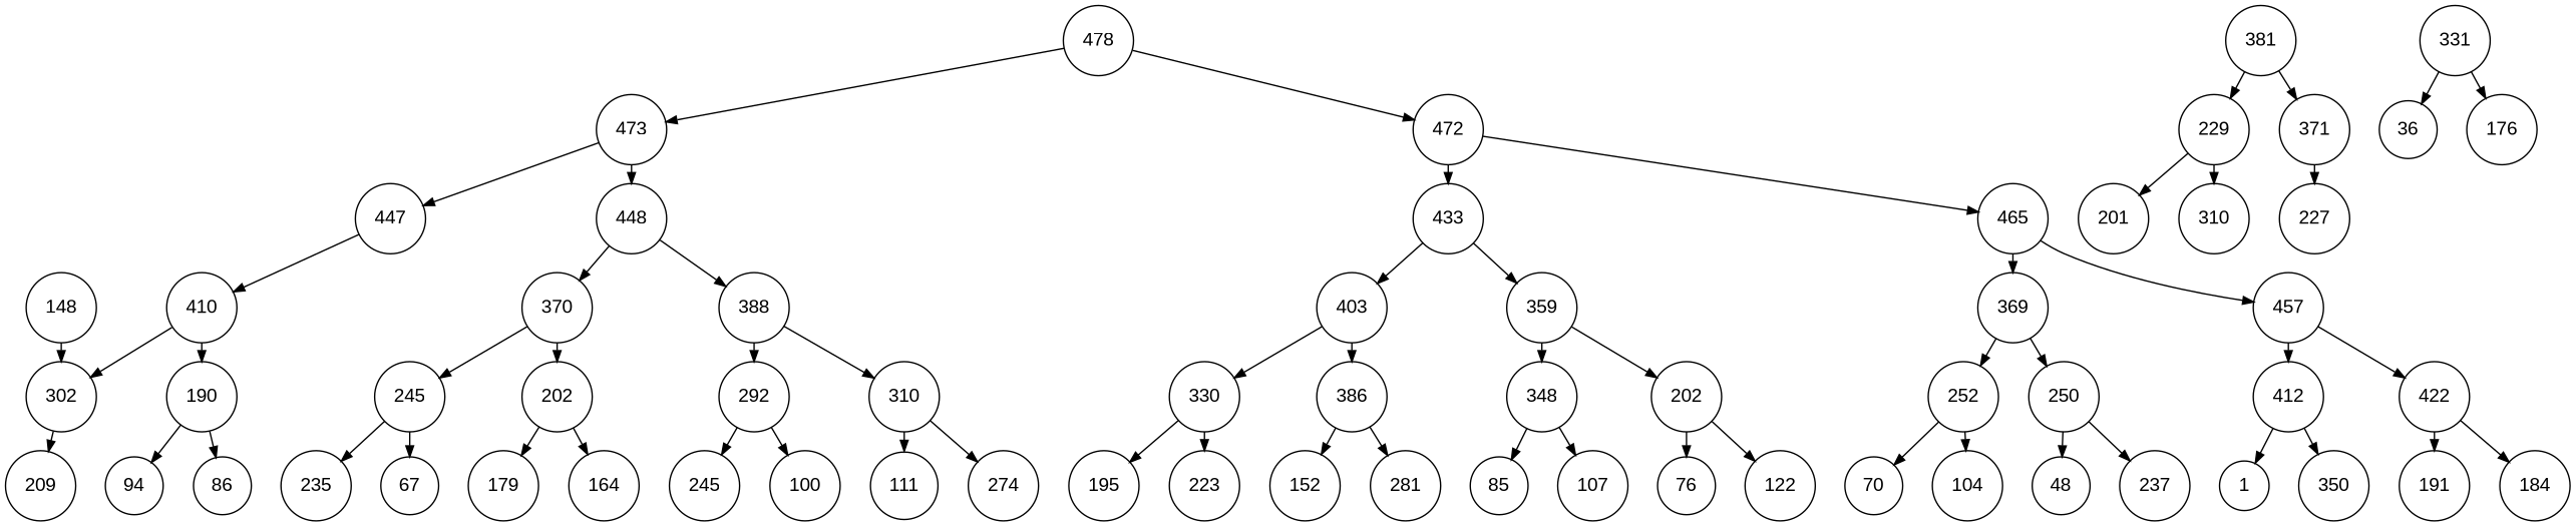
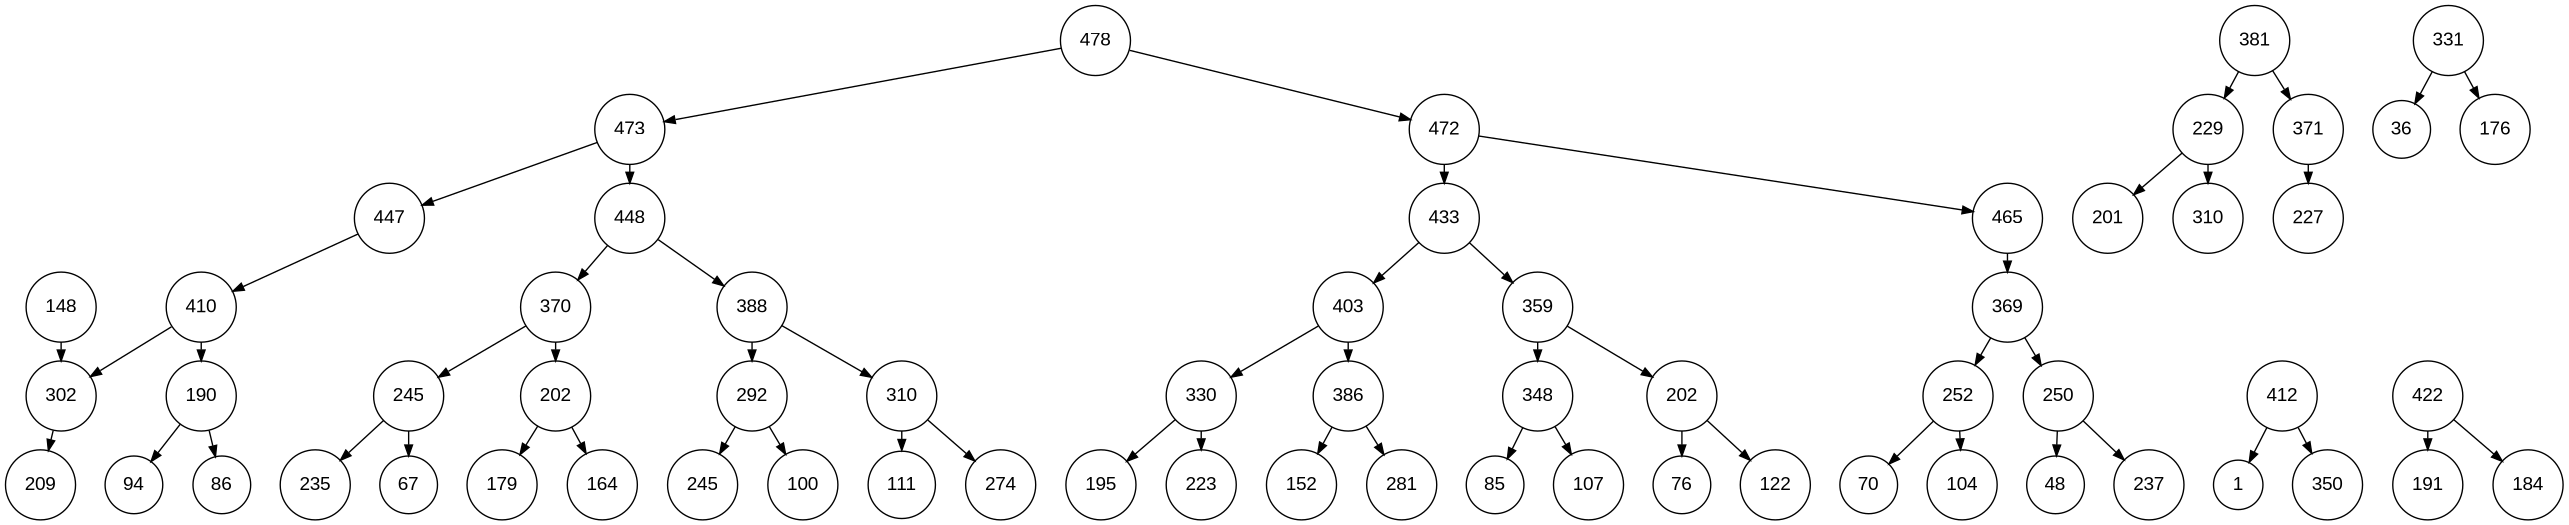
  digraph {
    fontname="Liberation Sans"
    nodesep=0.3
    ranksep=0.2
    node [fontname="Liberation Sans" shape=circle]
    edge [arrowsize=0.8 fontname="Liberation Sans"]
    n1 [label=478]
    n2 [label=473]
    n3 [label=472]
    n4 [label=447]
    n5 [label=448]
    n6 [label=433]
    n7 [label=465]
    n8 [label=410]
    n9 [label=370]
    n10 [label=388]
    n11 [label=403]
    n12 [label=359]
    n13 [label=369]
-   n14 [label=457]
    n15 [label=302]
    n16 [label=190]
    n17 [label=245]
    n18 [label=202]
    n19 [label=292]
    n20 [label=310]
    n21 [label=330]
    n22 [label=386]
    n23 [label=348]
    n24 [label=202]
    n25 [label=252]
    n26 [label=250]
    n27 [label=412]
    n28 [label=422]
    n29 [label=381]
    n30 [label=229]
    n31 [label=371]
    n32 [label=331]
    n33 [label=36]
    n34 [label=176]
    n35 [label=209]
    n36 [label=94]
    n37 [label=86]
    n38 [label=235]
    n39 [label=67]
    n40 [label=179]
    n41 [label=164]
    n42 [label=245]
    n43 [label=100]
    n44 [label=111]
    n45 [label=274]
    n46 [label=195]
    n47 [label=223]
    n48 [label=152]
    n49 [label=281]
    n50 [label=85]
    n51 [label=107]
    n52 [label=76]
    n53 [label=122]
    n54 [label=70]
    n55 [label=104]
    n56 [label=48]
    n57 [label=237]
    n58 [label=1]
    n59 [label=350]
    n60 [label=191]
    n61 [label=184]
    n62 [label=201]
    n63 [label=310]
    n64 [label=227]
    n65 [label=148]
    n1 -> n2 [side=left]
    n1 -> n3
    n2 -> n4 [side=left]
    n2 -> n5
    n3 -> n6 [side=left]
    n3 -> n7
    n4 -> n8
    n5 -> n9 [side=left]
    n5 -> n10
    n6 -> n11 [side=left]
    n6 -> n12
    n7 -> n13 [side=left]
-   n7 -> n14
    n8 -> n15 [side=left]
    n8 -> n16
    n9 -> n17 [side=left]
    n9 -> n18
    n10 -> n19 [side=left]
    n10 -> n20
    n11 -> n21 [side=left]
    n11 -> n22
    n12 -> n23 [side=left]
    n12 -> n24
    n13 -> n25 [side=left]
    n13 -> n26
-   n14 -> n27 [side=left]
-   n14 -> n28
    n15 -> n35 [side=left]
    n16 -> n36 [side=left]
    n16 -> n37
    n17 -> n38 [side=left]
    n17 -> n39
    n18 -> n40 [side=left]
    n18 -> n41
    n19 -> n42 [side=left]
    n19 -> n43
    n20 -> n44 [side=left]
    n20 -> n45
    n21 -> n46 [side=left]
    n21 -> n47
    n22 -> n48 [side=left]
    n22 -> n49
    n23 -> n50 [side=left]
    n23 -> n51
    n24 -> n52 [side=left]
    n24 -> n53
    n25 -> n54 [side=left]
    n25 -> n55
    n26 -> n56 [side=left]
    n26 -> n57
    n27 -> n58 [side=left]
    n27 -> n59
    n28 -> n60 [side=left]
    n28 -> n61
    n29 -> n30 [side=left]
    n29 -> n31
    n30 -> n62 [side=left]
    n30 -> n63
    n31 -> n64 [side=left]
    n32 -> n33 [side=left]
    n32 -> n34
    n65 -> n15
  }
